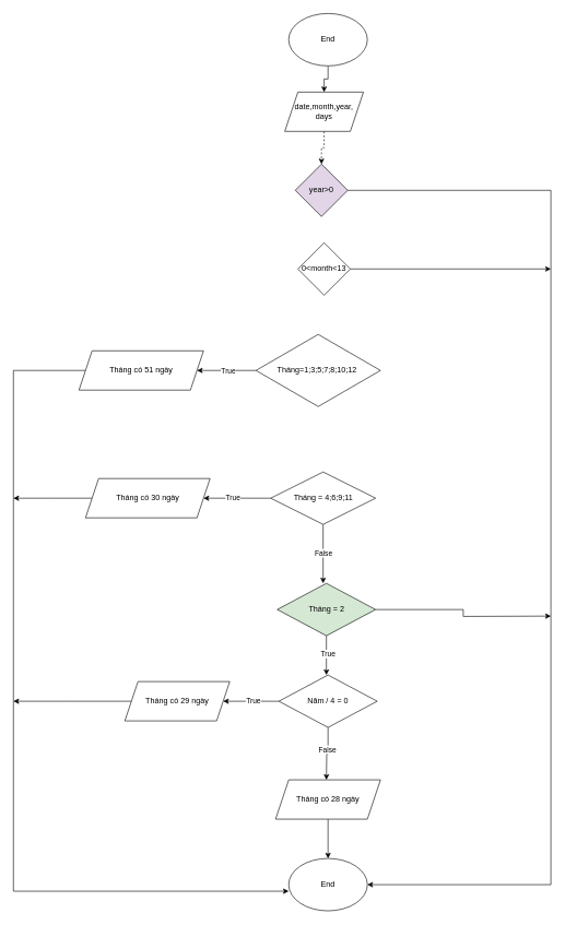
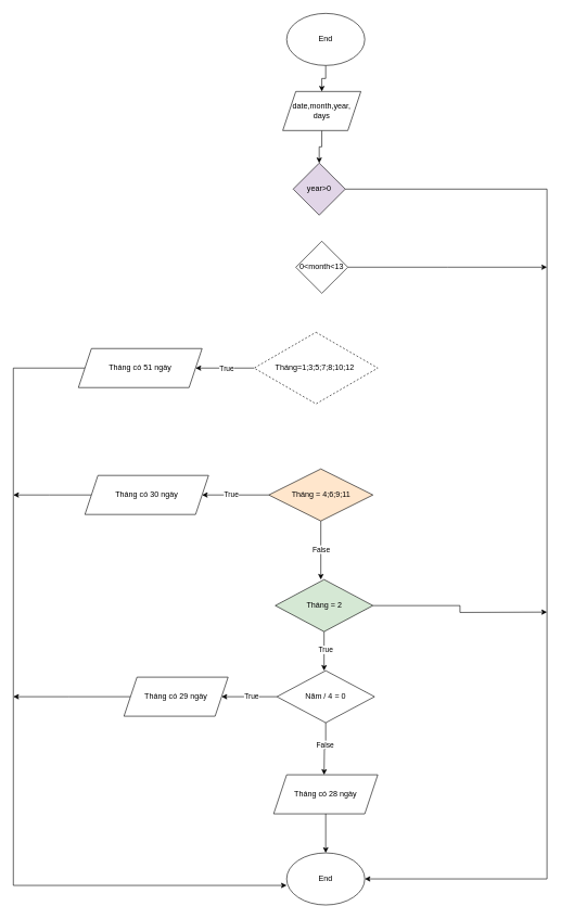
  <mxCell id="0" />
  <mxCell id="1" parent="0" />
  <mxCell id="2" style="edgeStyle=orthogonalEdgeStyle;rounded=0;orthogonalLoop=1;jettySize=auto;html=1;" edge="1" parent="1" source="3" target="5"><mxGeometry relative="1" as="geometry" /></mxCell>
  <mxCell id="3" value="End" style="ellipse;whiteSpace=wrap;html=1;" vertex="1" parent="1"><mxGeometry x="440" y="20" width="120" height="80" as="geometry" /></mxCell>
- <mxCell id="4" style="edgeStyle=orthogonalEdgeStyle;rounded=0;orthogonalLoop=1;jettySize=auto;html=1;dashed=1;" edge="1" parent="1" source="5" target="7"><mxGeometry relative="1" as="geometry" /></mxCell>
+ <mxCell id="4" style="edgeStyle=orthogonalEdgeStyle;rounded=0;orthogonalLoop=1;jettySize=auto;html=1;" edge="1" parent="1" source="5" target="7"><mxGeometry relative="1" as="geometry" /></mxCell>
  <mxCell id="5" value="date,month,year,&lt;br&gt;days" style="shape=parallelogram;perimeter=parallelogramPerimeter;whiteSpace=wrap;html=1;fixedSize=1;" vertex="1" parent="1"><mxGeometry x="434" y="140" width="120" height="60" as="geometry" /></mxCell>
  <mxCell id="6" style="edgeStyle=orthogonalEdgeStyle;rounded=0;orthogonalLoop=1;jettySize=auto;html=1;entryX=1;entryY=0.5;entryDx=0;entryDy=0;exitX=1;exitY=0.5;exitDx=0;exitDy=0;" edge="1" parent="1" source="7" target="36"><mxGeometry relative="1" as="geometry"><mxPoint x="770" y="1360" as="targetPoint" /><Array as="points"><mxPoint x="840" y="290" /><mxPoint x="840" y="1350" /></Array></mxGeometry></mxCell>
  <mxCell id="7" value="year&amp;gt;0" style="rhombus;whiteSpace=wrap;html=1;fillColor=#e1d5e7;" vertex="1" parent="1"><mxGeometry x="450" y="250" width="80" height="80" as="geometry" /></mxCell>
  <mxCell id="8" style="edgeStyle=orthogonalEdgeStyle;rounded=0;orthogonalLoop=1;jettySize=auto;html=1;" edge="1" parent="1" source="9"><mxGeometry relative="1" as="geometry"><mxPoint x="840" y="410" as="targetPoint" /></mxGeometry></mxCell>
  <mxCell id="9" value="0&amp;lt;month&amp;lt;13" style="rhombus;whiteSpace=wrap;html=1;" vertex="1" parent="1"><mxGeometry x="454" y="370" width="80" height="80" as="geometry" /></mxCell>
  <mxCell id="10" style="edgeStyle=orthogonalEdgeStyle;rounded=0;orthogonalLoop=1;jettySize=auto;html=1;" edge="1" parent="1" source="13"><mxGeometry relative="1" as="geometry"><mxPoint x="300" y="565" as="targetPoint" /></mxGeometry></mxCell>
  <mxCell id="11" value="True" style="edgeLabel;html=1;align=center;verticalAlign=middle;resizable=0;points=[];" vertex="1" connectable="0" parent="10"><mxGeometry x="-0.031" y="-2" relative="1" as="geometry"><mxPoint x="142" y="-37" as="offset" /></mxGeometry></mxCell>
  <mxCell id="12" value="True" style="edgeLabel;html=1;align=center;verticalAlign=middle;resizable=0;points=[];" vertex="1" connectable="0" parent="10"><mxGeometry x="-0.031" relative="1" as="geometry"><mxPoint x="1" as="offset" /></mxGeometry></mxCell>
- <mxCell id="13" value="Tháng=1;3;5;7;8;10;12&amp;nbsp;" style="rhombus;whiteSpace=wrap;html=1;" vertex="1" parent="1"><mxGeometry x="390" y="510" width="190" height="110" as="geometry" /></mxCell>
+ <mxCell id="13" value="Tháng=1;3;5;7;8;10;12&amp;nbsp;" style="rhombus;whiteSpace=wrap;html=1;dashed=1;" vertex="1" parent="1"><mxGeometry x="390" y="510" width="190" height="110" as="geometry" /></mxCell>
  <mxCell id="14" style="edgeStyle=orthogonalEdgeStyle;rounded=0;orthogonalLoop=1;jettySize=auto;html=1;entryX=0;entryY=0.625;entryDx=0;entryDy=0;entryPerimeter=0;" edge="1" parent="1" source="15" target="36"><mxGeometry relative="1" as="geometry"><mxPoint x="20" y="1370" as="targetPoint" /><Array as="points"><mxPoint x="20" y="565" /><mxPoint x="20" y="1360" /></Array></mxGeometry></mxCell>
  <mxCell id="15" value="Tháng có 51 ngày" style="shape=parallelogram;perimeter=parallelogramPerimeter;whiteSpace=wrap;html=1;fixedSize=1;" vertex="1" parent="1"><mxGeometry x="120" y="535" width="190" height="60" as="geometry" /></mxCell>
  <mxCell id="16" style="edgeStyle=orthogonalEdgeStyle;rounded=0;orthogonalLoop=1;jettySize=auto;html=1;" edge="1" parent="1" source="20"><mxGeometry relative="1" as="geometry"><mxPoint x="492.5" y="890" as="targetPoint" /></mxGeometry></mxCell>
  <mxCell id="17" value="False" style="edgeLabel;html=1;align=center;verticalAlign=middle;resizable=0;points=[];" vertex="1" connectable="0" parent="16"><mxGeometry x="-0.057" relative="1" as="geometry"><mxPoint as="offset" /></mxGeometry></mxCell>
  <mxCell id="18" style="edgeStyle=orthogonalEdgeStyle;rounded=0;orthogonalLoop=1;jettySize=auto;html=1;" edge="1" parent="1" source="20"><mxGeometry relative="1" as="geometry"><mxPoint x="310" y="760" as="targetPoint" /></mxGeometry></mxCell>
  <mxCell id="19" value="True" style="edgeLabel;html=1;align=center;verticalAlign=middle;resizable=0;points=[];" vertex="1" connectable="0" parent="18"><mxGeometry x="0.135" y="-2" relative="1" as="geometry"><mxPoint x="-1" as="offset" /></mxGeometry></mxCell>
- <mxCell id="20" value="Tháng = 4;6;9;11" style="rhombus;whiteSpace=wrap;html=1;" vertex="1" parent="1"><mxGeometry x="412.5" y="720" width="160" height="80" as="geometry" /></mxCell>
+ <mxCell id="20" value="Tháng = 4;6;9;11" style="rhombus;whiteSpace=wrap;html=1;fillColor=#ffe6cc;" vertex="1" parent="1"><mxGeometry x="412.5" y="720" width="160" height="80" as="geometry" /></mxCell>
  <mxCell id="21" style="edgeStyle=orthogonalEdgeStyle;rounded=0;orthogonalLoop=1;jettySize=auto;html=1;" edge="1" parent="1" source="22"><mxGeometry relative="1" as="geometry"><mxPoint x="20" y="760" as="targetPoint" /></mxGeometry></mxCell>
  <mxCell id="22" value="Tháng có 30 ngày" style="shape=parallelogram;perimeter=parallelogramPerimeter;whiteSpace=wrap;html=1;fixedSize=1;" vertex="1" parent="1"><mxGeometry x="130" y="730" width="190" height="60" as="geometry" /></mxCell>
  <mxCell id="23" style="edgeStyle=orthogonalEdgeStyle;rounded=0;orthogonalLoop=1;jettySize=auto;html=1;" edge="1" parent="1" source="26"><mxGeometry relative="1" as="geometry"><mxPoint x="497.5" y="1030" as="targetPoint" /></mxGeometry></mxCell>
  <mxCell id="24" value="True" style="edgeLabel;html=1;align=center;verticalAlign=middle;resizable=0;points=[];" vertex="1" connectable="0" parent="23"><mxGeometry x="-0.118" y="2" relative="1" as="geometry"><mxPoint as="offset" /></mxGeometry></mxCell>
  <mxCell id="25" style="edgeStyle=orthogonalEdgeStyle;rounded=0;orthogonalLoop=1;jettySize=auto;html=1;" edge="1" parent="1" source="26"><mxGeometry relative="1" as="geometry"><mxPoint x="840" y="940" as="targetPoint" /></mxGeometry></mxCell>
  <mxCell id="26" value="Tháng = 2" style="rhombus;whiteSpace=wrap;html=1;fillColor=#d5e8d4;" vertex="1" parent="1"><mxGeometry x="422.5" y="890" width="150" height="80" as="geometry" /></mxCell>
  <mxCell id="27" style="edgeStyle=orthogonalEdgeStyle;rounded=0;orthogonalLoop=1;jettySize=auto;html=1;" edge="1" parent="1" source="31"><mxGeometry relative="1" as="geometry"><mxPoint x="497.5" y="1190" as="targetPoint" /></mxGeometry></mxCell>
  <mxCell id="28" value="False" style="edgeLabel;html=1;align=center;verticalAlign=middle;resizable=0;points=[];" vertex="1" connectable="0" parent="27"><mxGeometry x="-0.188" y="-2" relative="1" as="geometry"><mxPoint as="offset" /></mxGeometry></mxCell>
  <mxCell id="29" style="edgeStyle=orthogonalEdgeStyle;rounded=0;orthogonalLoop=1;jettySize=auto;html=1;" edge="1" parent="1" source="31"><mxGeometry relative="1" as="geometry"><mxPoint x="340" y="1070" as="targetPoint" /></mxGeometry></mxCell>
  <mxCell id="30" value="True" style="edgeLabel;html=1;align=center;verticalAlign=middle;resizable=0;points=[];" vertex="1" connectable="0" parent="29"><mxGeometry x="-0.048" y="-1" relative="1" as="geometry"><mxPoint x="1" as="offset" /></mxGeometry></mxCell>
  <mxCell id="31" value="Năm / 4 = 0" style="rhombus;whiteSpace=wrap;html=1;" vertex="1" parent="1"><mxGeometry x="425" y="1030" width="150" height="80" as="geometry" /></mxCell>
  <mxCell id="32" style="edgeStyle=orthogonalEdgeStyle;rounded=0;orthogonalLoop=1;jettySize=auto;html=1;" edge="1" parent="1" source="33"><mxGeometry relative="1" as="geometry"><mxPoint x="20" y="1070" as="targetPoint" /></mxGeometry></mxCell>
  <mxCell id="33" value="Tháng có 29 ngày" style="shape=parallelogram;perimeter=parallelogramPerimeter;whiteSpace=wrap;html=1;fixedSize=1;" vertex="1" parent="1"><mxGeometry x="190" y="1040" width="160" height="60" as="geometry" /></mxCell>
  <mxCell id="34" style="edgeStyle=orthogonalEdgeStyle;rounded=0;orthogonalLoop=1;jettySize=auto;html=1;" edge="1" parent="1" source="35" target="36"><mxGeometry relative="1" as="geometry"><mxPoint x="500" y="1320" as="targetPoint" /></mxGeometry></mxCell>
  <mxCell id="35" value="Tháng có 28 ngày" style="shape=parallelogram;perimeter=parallelogramPerimeter;whiteSpace=wrap;html=1;fixedSize=1;" vertex="1" parent="1"><mxGeometry x="420" y="1190" width="160" height="60" as="geometry" /></mxCell>
  <mxCell id="36" value="End" style="ellipse;whiteSpace=wrap;html=1;" vertex="1" parent="1"><mxGeometry x="440" y="1310" width="120" height="80" as="geometry" /></mxCell>
